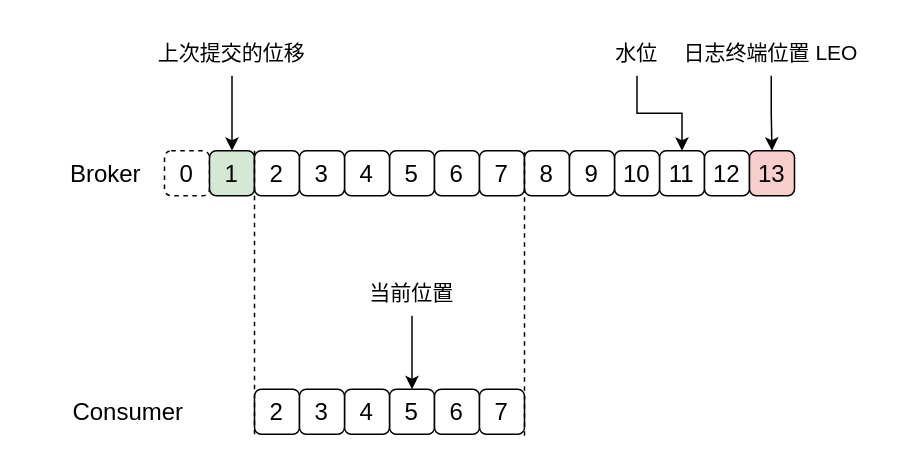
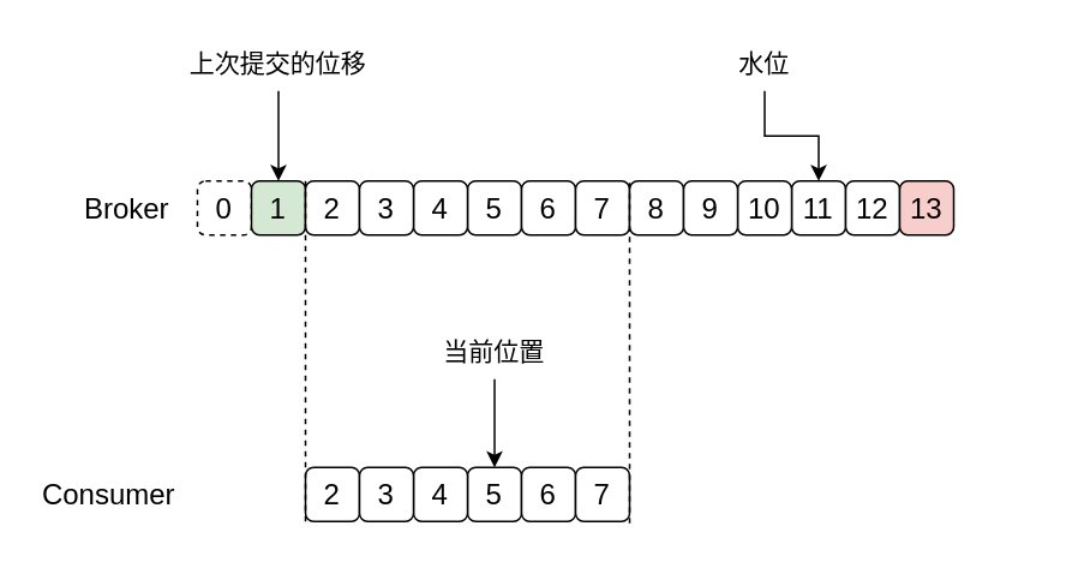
  <mxCell id="0" />
  <mxCell id="1" parent="0" />
  <mxCell id="2" value="&lt;font style=&quot;font-size: 16px&quot;&gt;0&lt;/font&gt;" style="rounded=1;whiteSpace=wrap;html=1;dashed=1;" parent="1" vertex="1"><mxGeometry x="109" y="100" width="30" height="30" as="geometry" /></mxCell>
  <mxCell id="3" value="&lt;font style=&quot;font-size: 16px&quot;&gt;1&lt;/font&gt;" style="rounded=1;whiteSpace=wrap;html=1;fillColor=#d5e8d4;" parent="1" vertex="1"><mxGeometry x="139" y="100" width="30" height="30" as="geometry" /></mxCell>
  <mxCell id="4" value="&lt;font style=&quot;font-size: 16px&quot;&gt;2&lt;/font&gt;" style="rounded=1;whiteSpace=wrap;html=1;" parent="1" vertex="1"><mxGeometry x="169" y="100" width="30" height="30" as="geometry" /></mxCell>
  <mxCell id="5" value="&lt;font style=&quot;font-size: 16px&quot;&gt;5&lt;/font&gt;" style="rounded=1;whiteSpace=wrap;html=1;" parent="1" vertex="1"><mxGeometry x="259" y="100" width="30" height="30" as="geometry" /></mxCell>
  <mxCell id="6" value="&lt;font style=&quot;font-size: 16px&quot;&gt;4&lt;/font&gt;" style="rounded=1;whiteSpace=wrap;html=1;" parent="1" vertex="1"><mxGeometry x="229" y="100" width="30" height="30" as="geometry" /></mxCell>
  <mxCell id="7" value="&lt;font style=&quot;font-size: 16px&quot;&gt;3&lt;/font&gt;" style="rounded=1;whiteSpace=wrap;html=1;" parent="1" vertex="1"><mxGeometry x="199" y="100" width="30" height="30" as="geometry" /></mxCell>
  <mxCell id="8" value="&lt;font style=&quot;font-size: 16px&quot;&gt;6&lt;/font&gt;" style="rounded=1;whiteSpace=wrap;html=1;" parent="1" vertex="1"><mxGeometry x="289" y="100" width="30" height="30" as="geometry" /></mxCell>
  <mxCell id="9" value="&lt;font style=&quot;font-size: 16px&quot;&gt;7&lt;/font&gt;" style="rounded=1;whiteSpace=wrap;html=1;" parent="1" vertex="1"><mxGeometry x="319" y="100" width="30" height="30" as="geometry" /></mxCell>
  <mxCell id="10" value="&lt;font style=&quot;font-size: 16px&quot;&gt;8&lt;/font&gt;" style="rounded=1;whiteSpace=wrap;html=1;" parent="1" vertex="1"><mxGeometry x="349" y="100" width="30" height="30" as="geometry" /></mxCell>
  <mxCell id="11" value="&lt;font style=&quot;font-size: 16px&quot;&gt;11&lt;/font&gt;" style="rounded=1;whiteSpace=wrap;html=1;" parent="1" vertex="1"><mxGeometry x="439" y="100" width="30" height="30" as="geometry" /></mxCell>
  <mxCell id="12" value="&lt;font style=&quot;font-size: 16px&quot;&gt;10&lt;/font&gt;" style="rounded=1;whiteSpace=wrap;html=1;" parent="1" vertex="1"><mxGeometry x="409" y="100" width="30" height="30" as="geometry" /></mxCell>
  <mxCell id="13" value="&lt;font style=&quot;font-size: 16px&quot;&gt;9&lt;/font&gt;" style="rounded=1;whiteSpace=wrap;html=1;" parent="1" vertex="1"><mxGeometry x="379" y="100" width="30" height="30" as="geometry" /></mxCell>
  <mxCell id="14" value="&lt;font style=&quot;font-size: 16px&quot;&gt;12&lt;/font&gt;" style="rounded=1;whiteSpace=wrap;html=1;" parent="1" vertex="1"><mxGeometry x="469" y="100" width="30" height="30" as="geometry" /></mxCell>
  <mxCell id="15" value="&lt;font style=&quot;font-size: 16px&quot;&gt;13&lt;/font&gt;" style="rounded=1;whiteSpace=wrap;html=1;fillColor=#f8cecc;" parent="1" vertex="1"><mxGeometry x="499" y="100" width="30" height="30" as="geometry" /></mxCell>
  <mxCell id="16" value="&lt;font style=&quot;font-size: 16px&quot;&gt;2&lt;/font&gt;" style="rounded=1;whiteSpace=wrap;html=1;" parent="1" vertex="1"><mxGeometry x="169" y="259" width="30" height="30" as="geometry" /></mxCell>
  <mxCell id="17" value="&lt;font style=&quot;font-size: 16px&quot;&gt;5&lt;/font&gt;" style="rounded=1;whiteSpace=wrap;html=1;" parent="1" vertex="1"><mxGeometry x="259" y="259" width="30" height="30" as="geometry" /></mxCell>
  <mxCell id="18" value="&lt;font style=&quot;font-size: 16px&quot;&gt;4&lt;/font&gt;" style="rounded=1;whiteSpace=wrap;html=1;" parent="1" vertex="1"><mxGeometry x="229" y="259" width="30" height="30" as="geometry" /></mxCell>
  <mxCell id="19" value="&lt;font style=&quot;font-size: 16px&quot;&gt;3&lt;/font&gt;" style="rounded=1;whiteSpace=wrap;html=1;" parent="1" vertex="1"><mxGeometry x="199" y="259" width="30" height="30" as="geometry" /></mxCell>
  <mxCell id="20" value="&lt;font style=&quot;font-size: 16px&quot;&gt;6&lt;/font&gt;" style="rounded=1;whiteSpace=wrap;html=1;" parent="1" vertex="1"><mxGeometry x="289" y="259" width="30" height="30" as="geometry" /></mxCell>
  <mxCell id="21" value="&lt;font style=&quot;font-size: 16px&quot;&gt;7&lt;/font&gt;" style="rounded=1;whiteSpace=wrap;html=1;" parent="1" vertex="1"><mxGeometry x="319" y="259" width="30" height="30" as="geometry" /></mxCell>
  <mxCell id="22" style="edgeStyle=orthogonalEdgeStyle;rounded=0;orthogonalLoop=1;jettySize=auto;html=1;entryX=0.5;entryY=0;entryDx=0;entryDy=0;" parent="1" source="23" target="3" edge="1"><mxGeometry relative="1" as="geometry" /></mxCell>
  <mxCell id="23" value="&lt;font style=&quot;font-size: 14px&quot;&gt;上次提交的位移&lt;/font&gt;" style="text;html=1;strokeColor=none;fillColor=none;align=center;verticalAlign=middle;whiteSpace=wrap;rounded=0;" parent="1" vertex="1"><mxGeometry x="100" y="20" width="108" height="30" as="geometry" /></mxCell>
  <mxCell id="24" style="edgeStyle=orthogonalEdgeStyle;rounded=0;orthogonalLoop=1;jettySize=auto;html=1;exitX=0.5;exitY=1;exitDx=0;exitDy=0;" parent="1" source="25" target="11" edge="1"><mxGeometry relative="1" as="geometry" /></mxCell>
  <mxCell id="25" value="&lt;font style=&quot;font-size: 14px&quot;&gt;水位&lt;/font&gt;" style="text;html=1;strokeColor=none;fillColor=none;align=center;verticalAlign=middle;whiteSpace=wrap;rounded=0;" parent="1" vertex="1"><mxGeometry x="404" y="20" width="40" height="30" as="geometry" /></mxCell>
- <mxCell id="26" style="edgeStyle=orthogonalEdgeStyle;rounded=0;orthogonalLoop=1;jettySize=auto;html=1;" parent="1" source="27" target="15" edge="1"><mxGeometry relative="1" as="geometry" /></mxCell>
- <mxCell id="27" value="&lt;font style=&quot;font-size: 14px&quot;&gt;日志终端位置 LEO&lt;/font&gt;" style="text;html=1;strokeColor=none;fillColor=none;align=center;verticalAlign=middle;whiteSpace=wrap;rounded=0;" parent="1" vertex="1"><mxGeometry x="444" y="20" width="139" height="30" as="geometry" /></mxCell>
  <mxCell id="28" value="" style="endArrow=none;html=1;exitX=0;exitY=1;exitDx=0;exitDy=0;dashed=1;" parent="1" source="16" edge="1"><mxGeometry width="50" height="50" relative="1" as="geometry"><mxPoint x="119" y="150" as="sourcePoint" /><mxPoint x="169" y="100" as="targetPoint" /></mxGeometry></mxCell>
  <mxCell id="29" value="" style="endArrow=none;html=1;entryX=1;entryY=0;entryDx=0;entryDy=0;dashed=1;" parent="1" target="9" edge="1"><mxGeometry width="50" height="50" relative="1" as="geometry"><mxPoint x="349" y="290" as="sourcePoint" /><mxPoint x="149" y="310" as="targetPoint" /></mxGeometry></mxCell>
  <mxCell id="30" value="&lt;font style=&quot;font-size: 16px&quot;&gt;Broker&lt;/font&gt;" style="text;html=1;strokeColor=none;fillColor=none;align=center;verticalAlign=middle;whiteSpace=wrap;rounded=0;" parent="1" vertex="1"><mxGeometry x="40" y="100" width="60" height="30" as="geometry" /></mxCell>
- <mxCell id="31" value="&lt;font style=&quot;font-size: 16px&quot;&gt;Consumer&lt;/font&gt;" style="text;html=1;strokeColor=none;fillColor=none;align=center;verticalAlign=middle;whiteSpace=wrap;rounded=0;" parent="1" vertex="1"><mxGeometry x="45" y="259" width="80" height="30" as="geometry" /></mxCell>
+ <mxCell id="31" value="&lt;font style=&quot;font-size: 16px&quot;&gt;Consumer&lt;/font&gt;" style="text;html=1;strokeColor=none;fillColor=none;align=center;verticalAlign=middle;whiteSpace=wrap;rounded=0;" parent="1" vertex="1"><mxGeometry x="20" y="259" width="80" height="30" as="geometry" /></mxCell>
  <mxCell id="32" style="edgeStyle=orthogonalEdgeStyle;rounded=0;orthogonalLoop=1;jettySize=auto;html=1;entryX=0.5;entryY=0;entryDx=0;entryDy=0;" edge="1" parent="1" source="33" target="17"><mxGeometry relative="1" as="geometry" /></mxCell>
  <mxCell id="33" value="&lt;font style=&quot;font-size: 14px&quot;&gt;当前位置&lt;/font&gt;" style="text;html=1;strokeColor=none;fillColor=none;align=center;verticalAlign=middle;whiteSpace=wrap;rounded=0;" vertex="1" parent="1"><mxGeometry x="234" y="180" width="80" height="30" as="geometry" /></mxCell>
